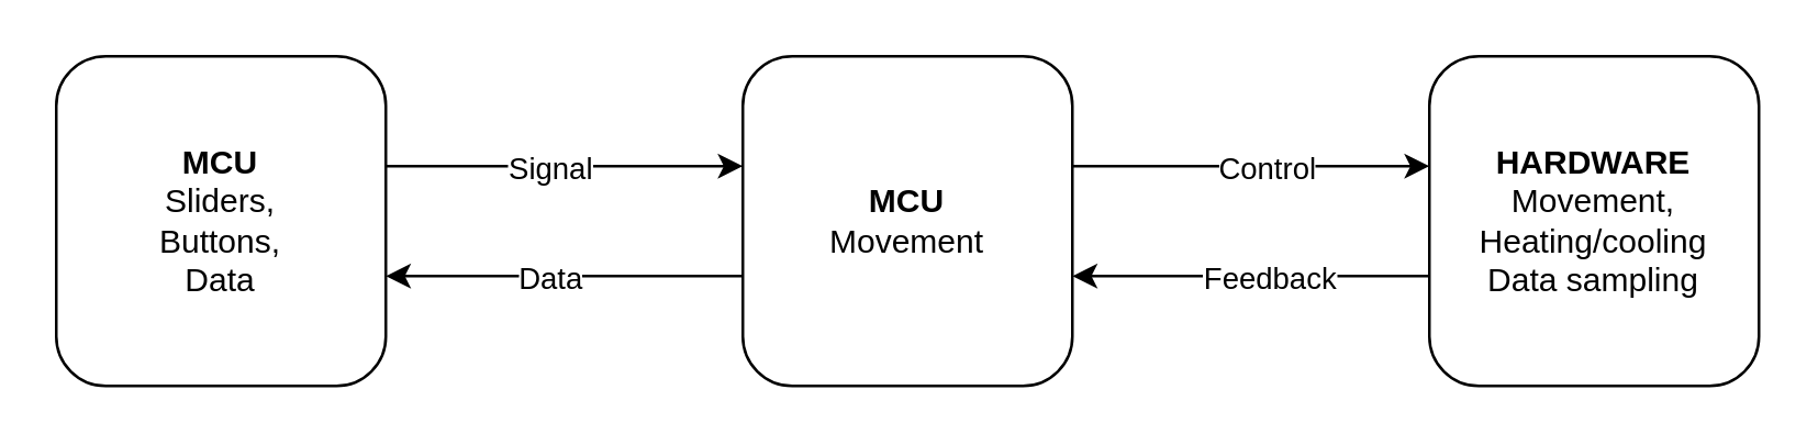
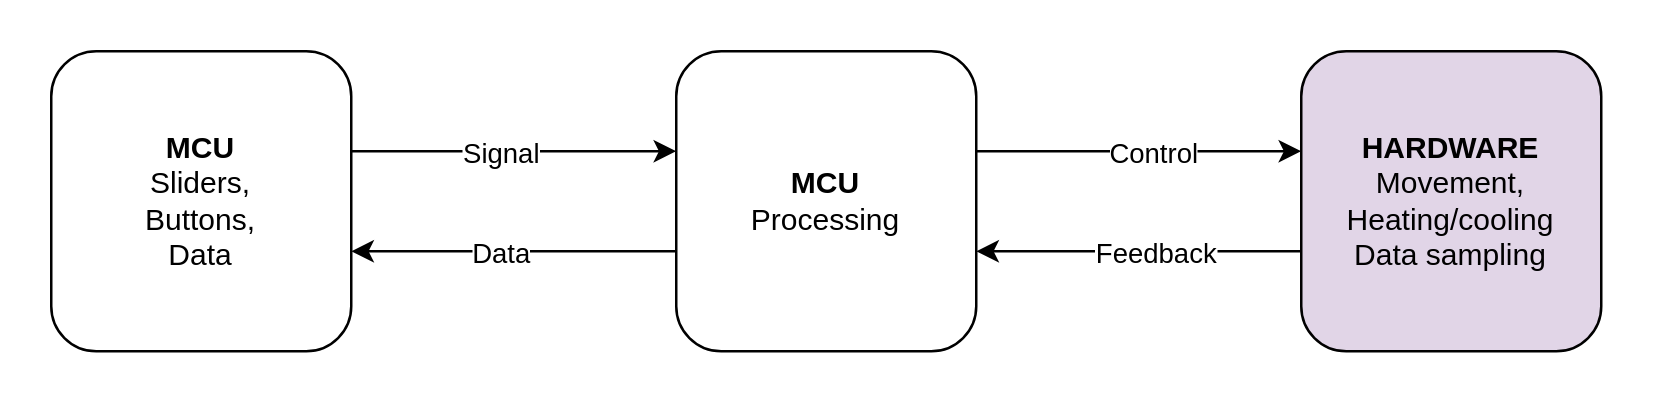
  <mxCell id="0" />
  <mxCell id="1" parent="0" />
  <mxCell id="2" value="&lt;b&gt;MCU&lt;/b&gt;&lt;br&gt;Sliders,&lt;br&gt;Buttons,&lt;br&gt;Data" style="rounded=1;whiteSpace=wrap;html=1;" vertex="1" parent="1"><mxGeometry x="20" y="20" width="120" height="120" as="geometry" /></mxCell>
- <mxCell id="3" value="&lt;b&gt;MCU&lt;/b&gt;&lt;br&gt;Movement" style="rounded=1;whiteSpace=wrap;html=1;" vertex="1" parent="1"><mxGeometry x="270" y="20" width="120" height="120" as="geometry" /></mxCell>
+ <mxCell id="3" value="&lt;b&gt;MCU&lt;/b&gt;&lt;br&gt;Processing" style="rounded=1;whiteSpace=wrap;html=1;" vertex="1" parent="1"><mxGeometry x="270" y="20" width="120" height="120" as="geometry" /></mxCell>
  <mxCell id="4" value="" style="endArrow=classic;html=1;rounded=0;" edge="1" parent="1"><mxGeometry width="50" height="50" relative="1" as="geometry"><mxPoint x="140" y="60" as="sourcePoint" /><mxPoint x="270" y="60" as="targetPoint" /><Array as="points" /></mxGeometry></mxCell>
  <mxCell id="5" value="Signal" style="edgeLabel;html=1;align=center;verticalAlign=middle;resizable=0;points=[];" vertex="1" connectable="0" parent="4"><mxGeometry x="-0.096" y="6" relative="1" as="geometry"><mxPoint y="6" as="offset" /></mxGeometry></mxCell>
  <mxCell id="6" value="" style="endArrow=classic;html=1;rounded=0;" edge="1" parent="1"><mxGeometry width="50" height="50" relative="1" as="geometry"><mxPoint x="270" y="100" as="sourcePoint" /><mxPoint x="140" y="100" as="targetPoint" /><Array as="points" /></mxGeometry></mxCell>
  <mxCell id="7" value="Data" style="edgeLabel;html=1;align=center;verticalAlign=middle;resizable=0;points=[];" vertex="1" connectable="0" parent="6"><mxGeometry x="0.089" y="-2" relative="1" as="geometry"><mxPoint y="2" as="offset" /></mxGeometry></mxCell>
- <mxCell id="8" value="&lt;b&gt;HARDWARE&lt;/b&gt;&lt;br&gt;Movement,&lt;br&gt;Heating/cooling&lt;br&gt;Data sampling" style="rounded=1;whiteSpace=wrap;html=1;" vertex="1" parent="1"><mxGeometry x="520" y="20" width="120" height="120" as="geometry" /></mxCell>
+ <mxCell id="8" value="&lt;b&gt;HARDWARE&lt;/b&gt;&lt;br&gt;Movement,&lt;br&gt;Heating/cooling&lt;br&gt;Data sampling" style="rounded=1;whiteSpace=wrap;html=1;fillColor=#e1d5e7;" vertex="1" parent="1"><mxGeometry x="520" y="20" width="120" height="120" as="geometry" /></mxCell>
  <mxCell id="9" value="" style="endArrow=classic;html=1;rounded=0;" edge="1" parent="1"><mxGeometry width="50" height="50" relative="1" as="geometry"><mxPoint x="390" y="60" as="sourcePoint" /><mxPoint x="520" y="60" as="targetPoint" /><Array as="points" /></mxGeometry></mxCell>
  <mxCell id="10" value="Control" style="edgeLabel;html=1;align=center;verticalAlign=middle;resizable=0;points=[];" vertex="1" connectable="0" parent="9"><mxGeometry x="-0.096" y="6" relative="1" as="geometry"><mxPoint x="11" y="6" as="offset" /></mxGeometry></mxCell>
  <mxCell id="11" value="" style="endArrow=classic;html=1;rounded=0;" edge="1" parent="1"><mxGeometry width="50" height="50" relative="1" as="geometry"><mxPoint x="520" y="100" as="sourcePoint" /><mxPoint x="390" y="100" as="targetPoint" /><Array as="points" /></mxGeometry></mxCell>
  <mxCell id="12" value="Feedback" style="edgeLabel;html=1;align=center;verticalAlign=middle;resizable=0;points=[];" vertex="1" connectable="0" parent="11"><mxGeometry x="-0.096" y="6" relative="1" as="geometry"><mxPoint y="-6" as="offset" /></mxGeometry></mxCell>
